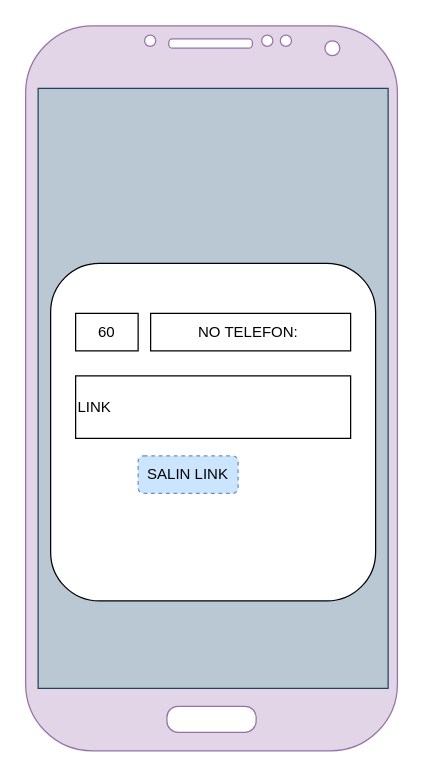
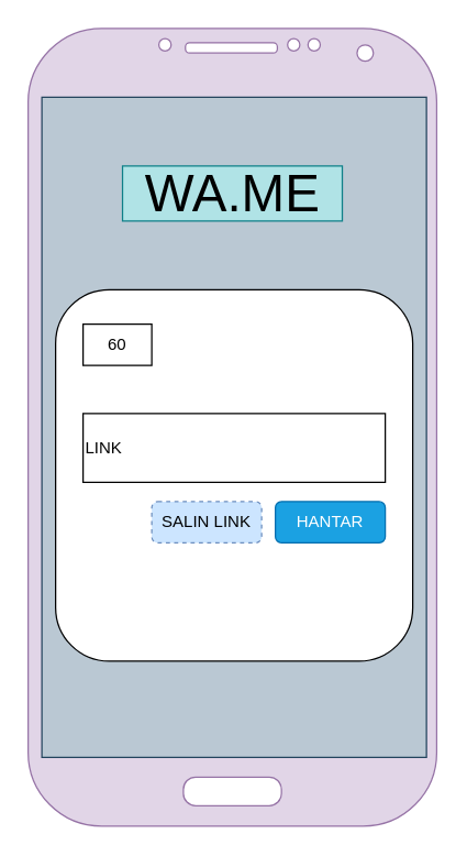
  <mxCell id="0" />
  <mxCell id="1" parent="0" />
  <mxCell id="2" value="" style="verticalLabelPosition=bottom;verticalAlign=top;html=1;shadow=0;dashed=0;strokeWidth=1;shape=mxgraph.android.phone2;strokeColor=#9673a6;fillColor=#e1d5e7;" vertex="1" parent="1"><mxGeometry x="20" y="20" width="297.44" height="580" as="geometry" /></mxCell>
  <mxCell id="3" value="" style="rounded=0;whiteSpace=wrap;html=1;fillColor=#bac8d3;strokeColor=#23445d;" vertex="1" parent="1"><mxGeometry x="30" y="70" width="280" height="480" as="geometry" /></mxCell>
  <mxCell id="4" value="" style="rounded=1;whiteSpace=wrap;html=1;" vertex="1" parent="1"><mxGeometry x="40" y="210" width="260" height="270" as="geometry" /></mxCell>
- <mxCell id="6" value="60" style="text;html=1;fillColor=none;align=center;verticalAlign=middle;whiteSpace=wrap;rounded=0;strokeColor=#000000;" vertex="1" parent="1"><mxGeometry x="60" y="250" width="50" height="30" as="geometry" /></mxCell>
- <mxCell id="7" value="NO TELEFON:&amp;nbsp;" style="text;html=1;fillColor=none;align=center;verticalAlign=middle;whiteSpace=wrap;rounded=0;strokeColor=#000000;" vertex="1" parent="1"><mxGeometry x="120" y="250" width="160" height="30" as="geometry" /></mxCell>
+ <mxCell id="5" value="&lt;font style=&quot;font-size: 38px&quot;&gt;WA.ME&lt;/font&gt;" style="text;html=1;strokeColor=#0e8088;fillColor=#b0e3e6;align=center;verticalAlign=middle;whiteSpace=wrap;rounded=0;" vertex="1" parent="1"><mxGeometry x="88.72" y="120" width="160" height="40" as="geometry" /></mxCell>
+ <mxCell id="6" value="60" style="text;html=1;fillColor=none;align=center;verticalAlign=middle;whiteSpace=wrap;rounded=0;strokeColor=#000000;" vertex="1" parent="1"><mxGeometry x="60" y="235" width="50" height="30" as="geometry" /></mxCell>
  <mxCell id="8" value="LINK" style="text;html=1;fillColor=none;align=left;verticalAlign=middle;whiteSpace=wrap;rounded=0;strokeColor=#000000;" vertex="1" parent="1"><mxGeometry x="60" y="300" width="220" height="50" as="geometry" /></mxCell>
+ <mxCell id="9" value="HANTAR" style="rounded=1;whiteSpace=wrap;html=1;strokeColor=#006EAF;fillColor=#1ba1e2;fontColor=#ffffff;" vertex="1" parent="1"><mxGeometry x="200" y="364" width="80" height="30" as="geometry" /></mxCell>
  <mxCell id="10" value="SALIN LINK" style="rounded=1;whiteSpace=wrap;html=1;strokeColor=#6c8ebf;fillColor=#CCE5FF;dashed=1;" vertex="1" parent="1"><mxGeometry x="110" y="364" width="80" height="30" as="geometry" /></mxCell>
